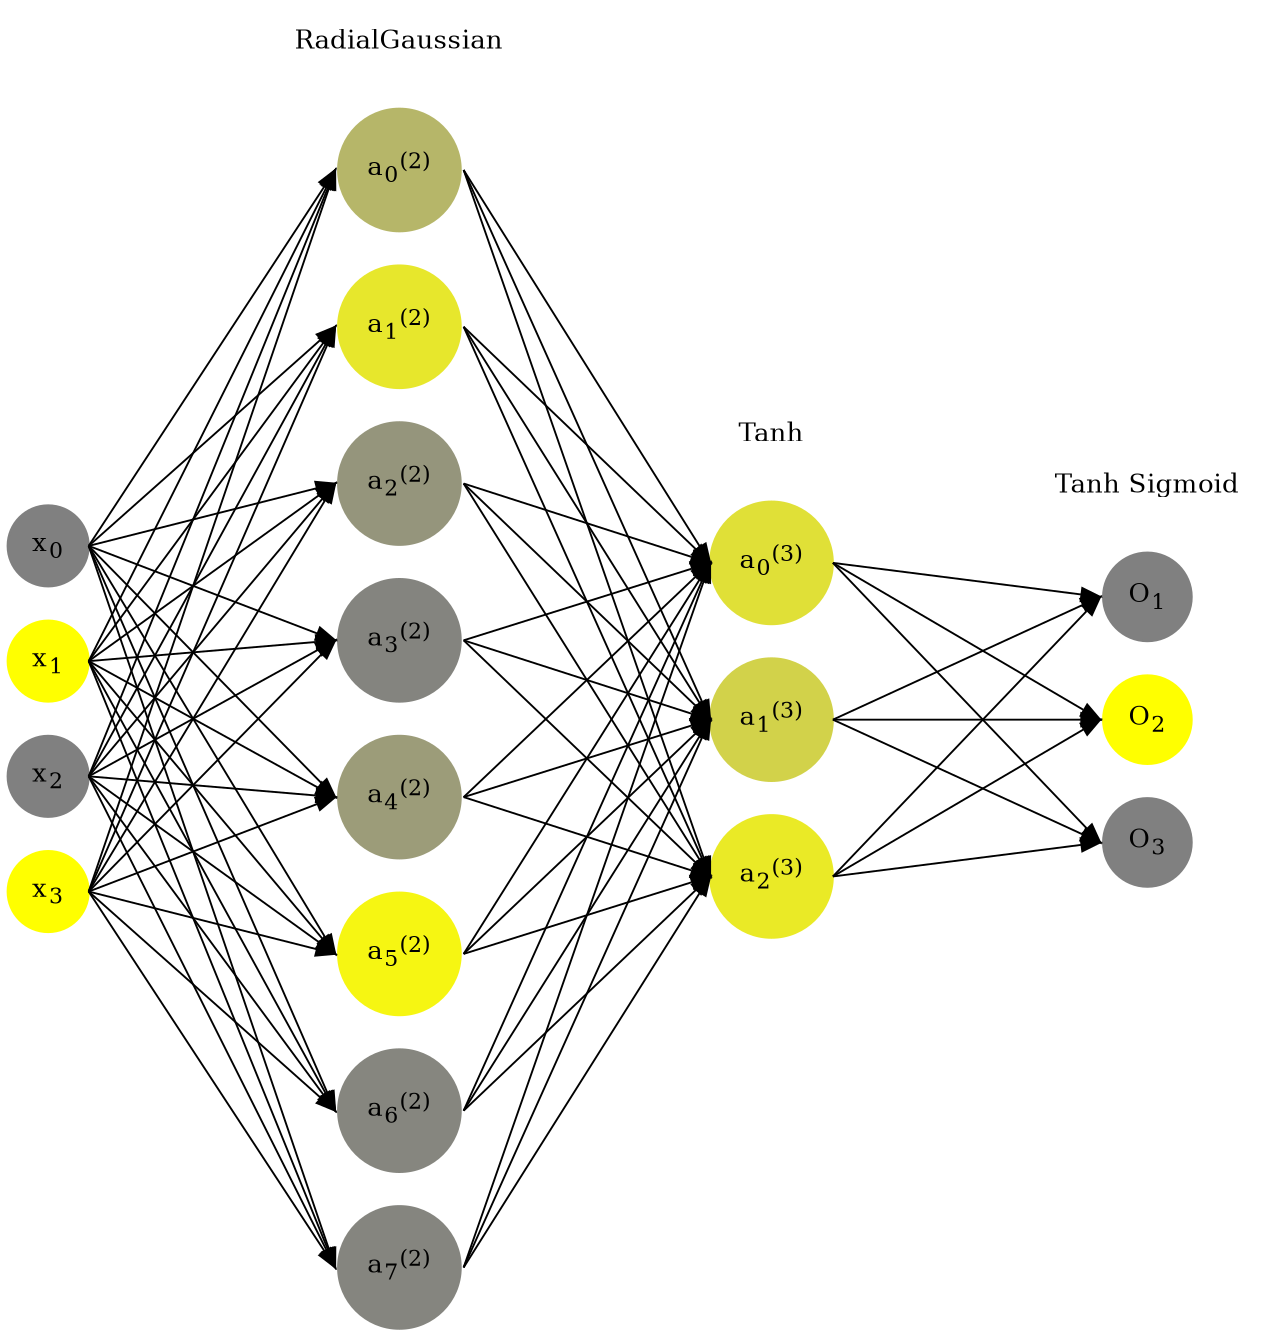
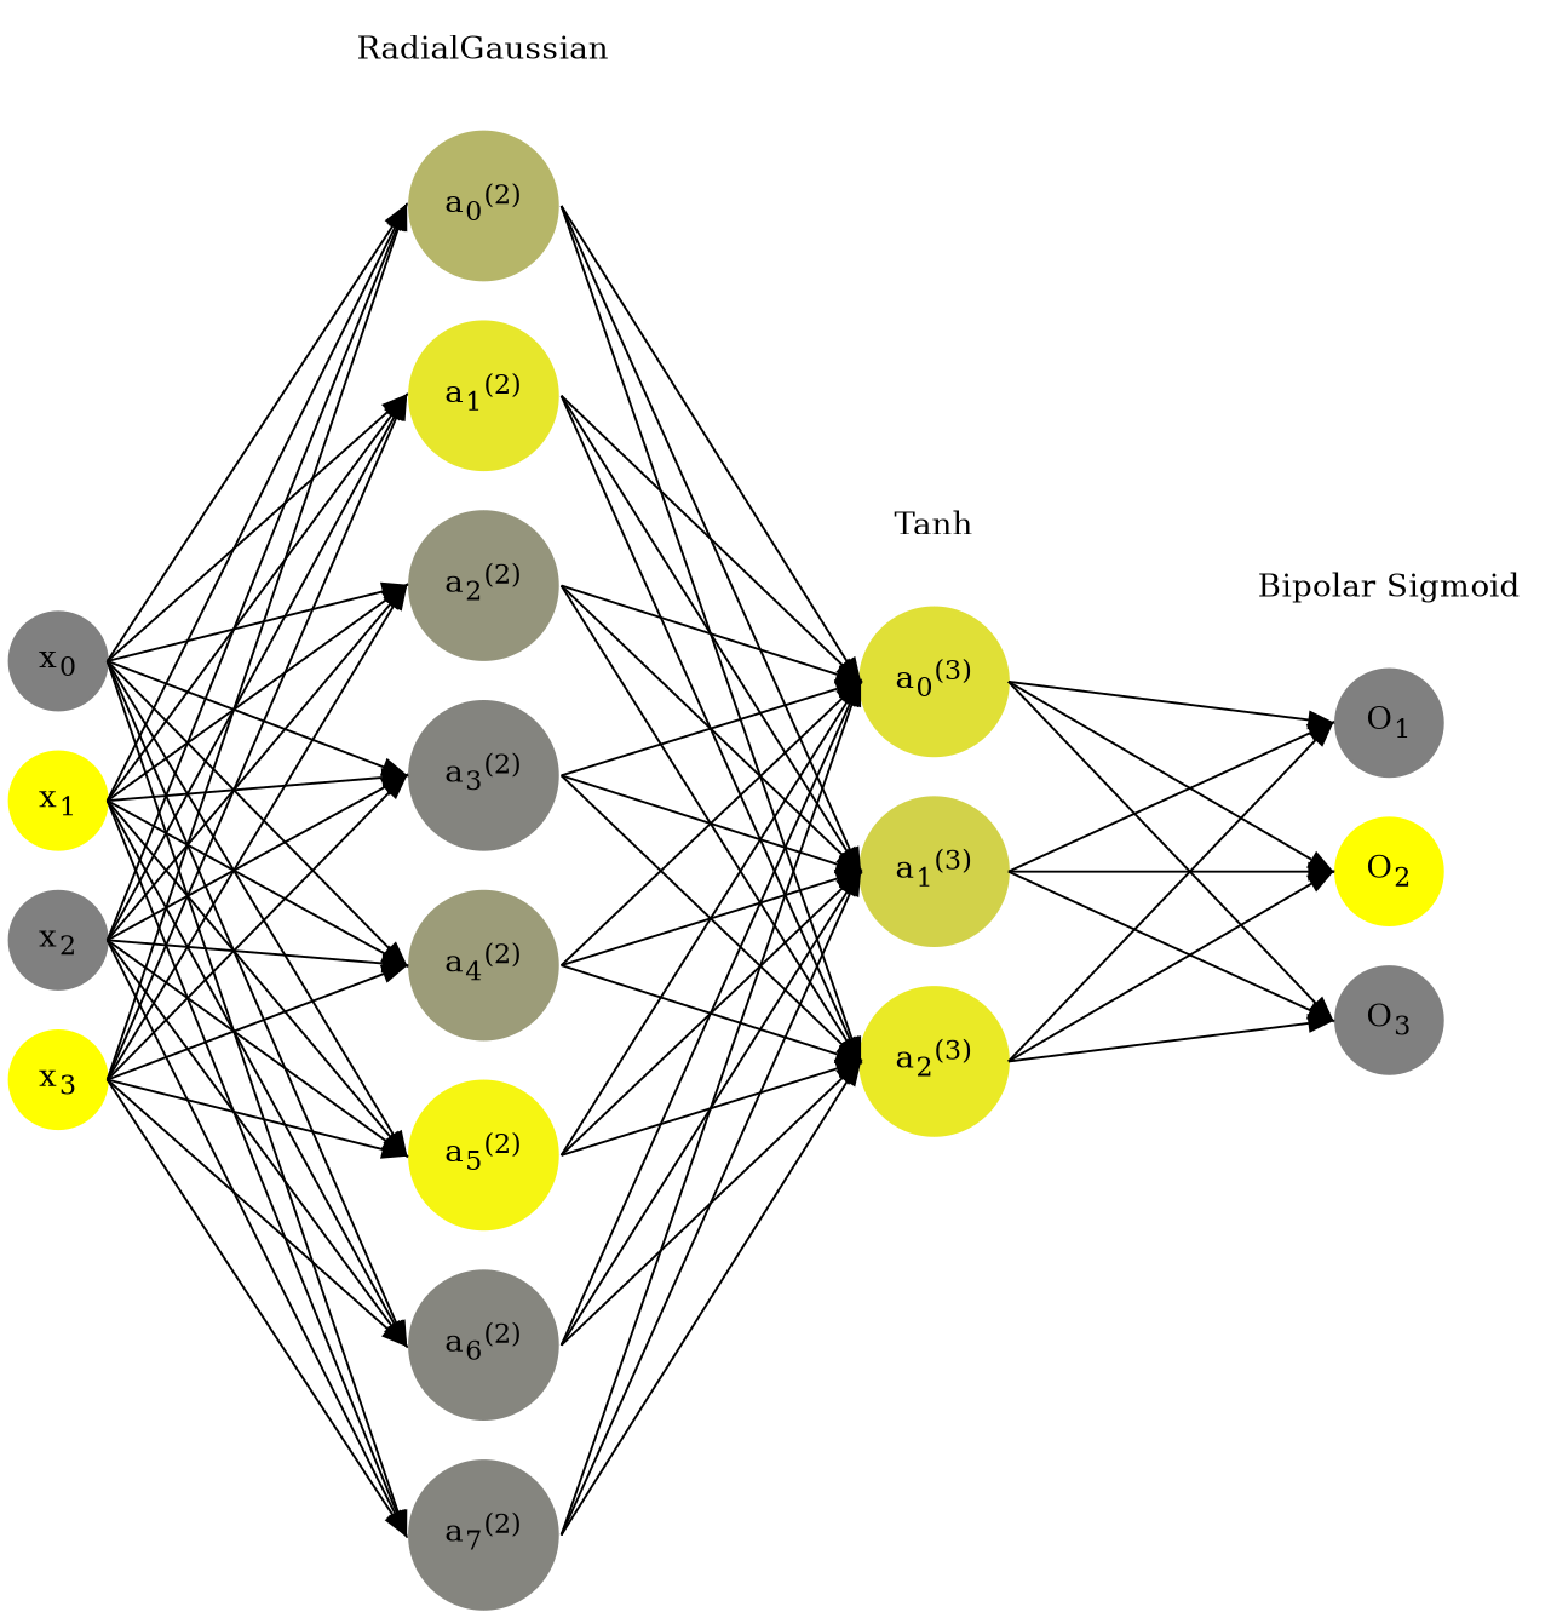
  digraph {
    rankdir=LR
    ranksep=1.4
    splines=false
    node [color="0.1667, 0.0, 0.5" fillcolor="0.1667, 0.0, 0.5" shape=circle style=filled]
    edge [headport=w style=solid tailport=e]
    n1 [label=<x<sub>0</sub>>]
    n2 [color="0.1667, 1.0, 1.0" fillcolor="0.1667, 1.0, 1.0" label=<x<sub>1</sub>>]
    n3 [label=<x<sub>2</sub>>]
    n4 [color="0.1667, 1.0, 1.0" fillcolor="0.1667, 1.0, 1.0" label=<x<sub>3</sub>>]
    n5 [color="0.1667, 0.423506, 0.711753" fillcolor="0.1667, 0.423506, 0.711753" label=<a<sub>0</sub><sup>(2)</sup>>]
    n6 [color="0.1667, 0.805832, 0.902916" fillcolor="0.1667, 0.805832, 0.902916" label=<a<sub>1</sub><sup>(2)</sup>>]
    n7 [color="0.1667, 0.165166, 0.582583" fillcolor="0.1667, 0.165166, 0.582583" label=<a<sub>2</sub><sup>(2)</sup>>]
    n8 [color="0.1667, 0.036125, 0.518063" fillcolor="0.1667, 0.036125, 0.518063" label=<a<sub>3</sub><sup>(2)</sup>>]
    n9 [color="0.1667, 0.221108, 0.610554" fillcolor="0.1667, 0.221108, 0.610554" label=<a<sub>4</sub><sup>(2)</sup>>]
    n10 [color="0.1667, 0.924542, 0.962271" fillcolor="0.1667, 0.924542, 0.962271" label=<a<sub>5</sub><sup>(2)</sup>>]
    n11 [color="0.1667, 0.049847, 0.524924" fillcolor="0.1667, 0.049847, 0.524924" label=<a<sub>6</sub><sup>(2)</sup>>]
    n12 [color="0.1667, 0.045770, 0.522885" fillcolor="0.1667, 0.045770, 0.522885" label=<a<sub>7</sub><sup>(2)</sup>>]
    n13 [color="0.1667, 0.753995, 0.876997" fillcolor="0.1667, 0.753995, 0.876997" label=<a<sub>0</sub><sup>(3)</sup>>]
    n14 [color="0.1667, 0.644287, 0.822143" fillcolor="0.1667, 0.644287, 0.822143" label=<a<sub>1</sub><sup>(3)</sup>>]
    n15 [color="0.1667, 0.834273, 0.917137" fillcolor="0.1667, 0.834273, 0.917137" label=<a<sub>2</sub><sup>(3)</sup>>]
    n16 [label=<O<sub>1</sub>>]
    n17 [color="0.1667, 1.0, 1.0" fillcolor="0.1667, 1.0, 1.0" label=<O<sub>2</sub>>]
    n18 [label=<O<sub>3</sub>>]
    n19 [label=RadialGaussian shape=plaintext color="" fillcolor="" style=""]
    n20 [label=Tanh shape=plaintext color="" fillcolor="" style=""]
-   n21 [label="Tanh Sigmoid" shape=plaintext color="" fillcolor="" style=""]
+   n21 [label="Bipolar Sigmoid" shape=plaintext color="" fillcolor="" style=""]
    subgraph sub_1 {
      n1
    }
    subgraph sub_2 {
      n2
    }
    subgraph sub_3 {
      n3
    }
    subgraph sub_4 {
      n4
    }
    subgraph sub_5 {
      n5
    }
    subgraph sub_6 {
      n6
    }
    subgraph sub_7 {
      n7
    }
    subgraph sub_8 {
      n8
    }
    subgraph sub_9 {
      n9
    }
    subgraph sub_10 {
      n10
    }
    subgraph sub_11 {
      n11
    }
    subgraph sub_12 {
      n12
    }
    subgraph sub_13 {
      n13
    }
    subgraph sub_14 {
      n14
    }
    subgraph sub_15 {
      n15
    }
    subgraph sub_16 {
      n16
    }
    subgraph sub_17 {
      n17
    }
    subgraph sub_18 {
      n18
    }
    subgraph sub_19 {
      rank=same
      n1
      n2
      n3
      n4
    }
    subgraph sub_20 {
      rank=same
      n5
      n6
      n7
      n8
      n9
      n10
      n11
      n12
    }
    subgraph sub_21 {
      rank=same
      n13
      n14
      n15
    }
    subgraph sub_22 {
      rank=same
      n16
      n17
      n18
    }
    subgraph sub_23 {
      rank=same
      n5
      n19
    }
    subgraph sub_24 {
      rank=same
      n13
      n20
    }
    subgraph sub_25 {
      rank=same
      n16
      n21
    }
    n1 -> n2 [style=invis]
    n1 -> n5
    n1 -> n6
    n1 -> n7
    n1 -> n8
    n1 -> n9
    n1 -> n10
    n1 -> n11
    n1 -> n12
    n2 -> n3 [style=invis]
    n2 -> n5
    n2 -> n6
    n2 -> n7
    n2 -> n8
    n2 -> n9
    n2 -> n10
    n2 -> n11
    n2 -> n12
    n3 -> n4 [style=invis]
    n3 -> n5
    n3 -> n6
    n3 -> n7
    n3 -> n8
    n3 -> n9
    n3 -> n10
    n3 -> n11
    n3 -> n12
    n4 -> n5
    n4 -> n6
    n4 -> n7
    n4 -> n8
    n4 -> n9
    n4 -> n10
    n4 -> n11
    n4 -> n12
    n5 -> n6 [style=invis]
    n5 -> n13
    n5 -> n14
    n5 -> n15
    n6 -> n7 [style=invis]
    n6 -> n13
    n6 -> n14
    n6 -> n15
    n7 -> n8 [style=invis]
    n7 -> n13
    n7 -> n14
    n7 -> n15
    n8 -> n9 [style=invis]
    n8 -> n13
    n8 -> n14
    n8 -> n15
    n9 -> n10 [style=invis]
    n9 -> n13
    n9 -> n14
    n9 -> n15
    n10 -> n11 [style=invis]
    n10 -> n13
    n10 -> n14
    n10 -> n15
    n11 -> n12 [style=invis]
    n11 -> n13
    n11 -> n14
    n11 -> n15
    n12 -> n13
    n12 -> n14
    n12 -> n15
    n13 -> n14 [style=invis]
    n13 -> n16
    n13 -> n17
    n13 -> n18
    n14 -> n15 [style=invis]
    n14 -> n16
    n14 -> n17
    n14 -> n18
    n15 -> n16
    n15 -> n17
    n15 -> n18
    n16 -> n17 [style=invis]
    n17 -> n18 [style=invis]
    n19 -> n5 [style=invis]
    n20 -> n13 [style=invis]
    n21 -> n16 [style=invis]
  }
